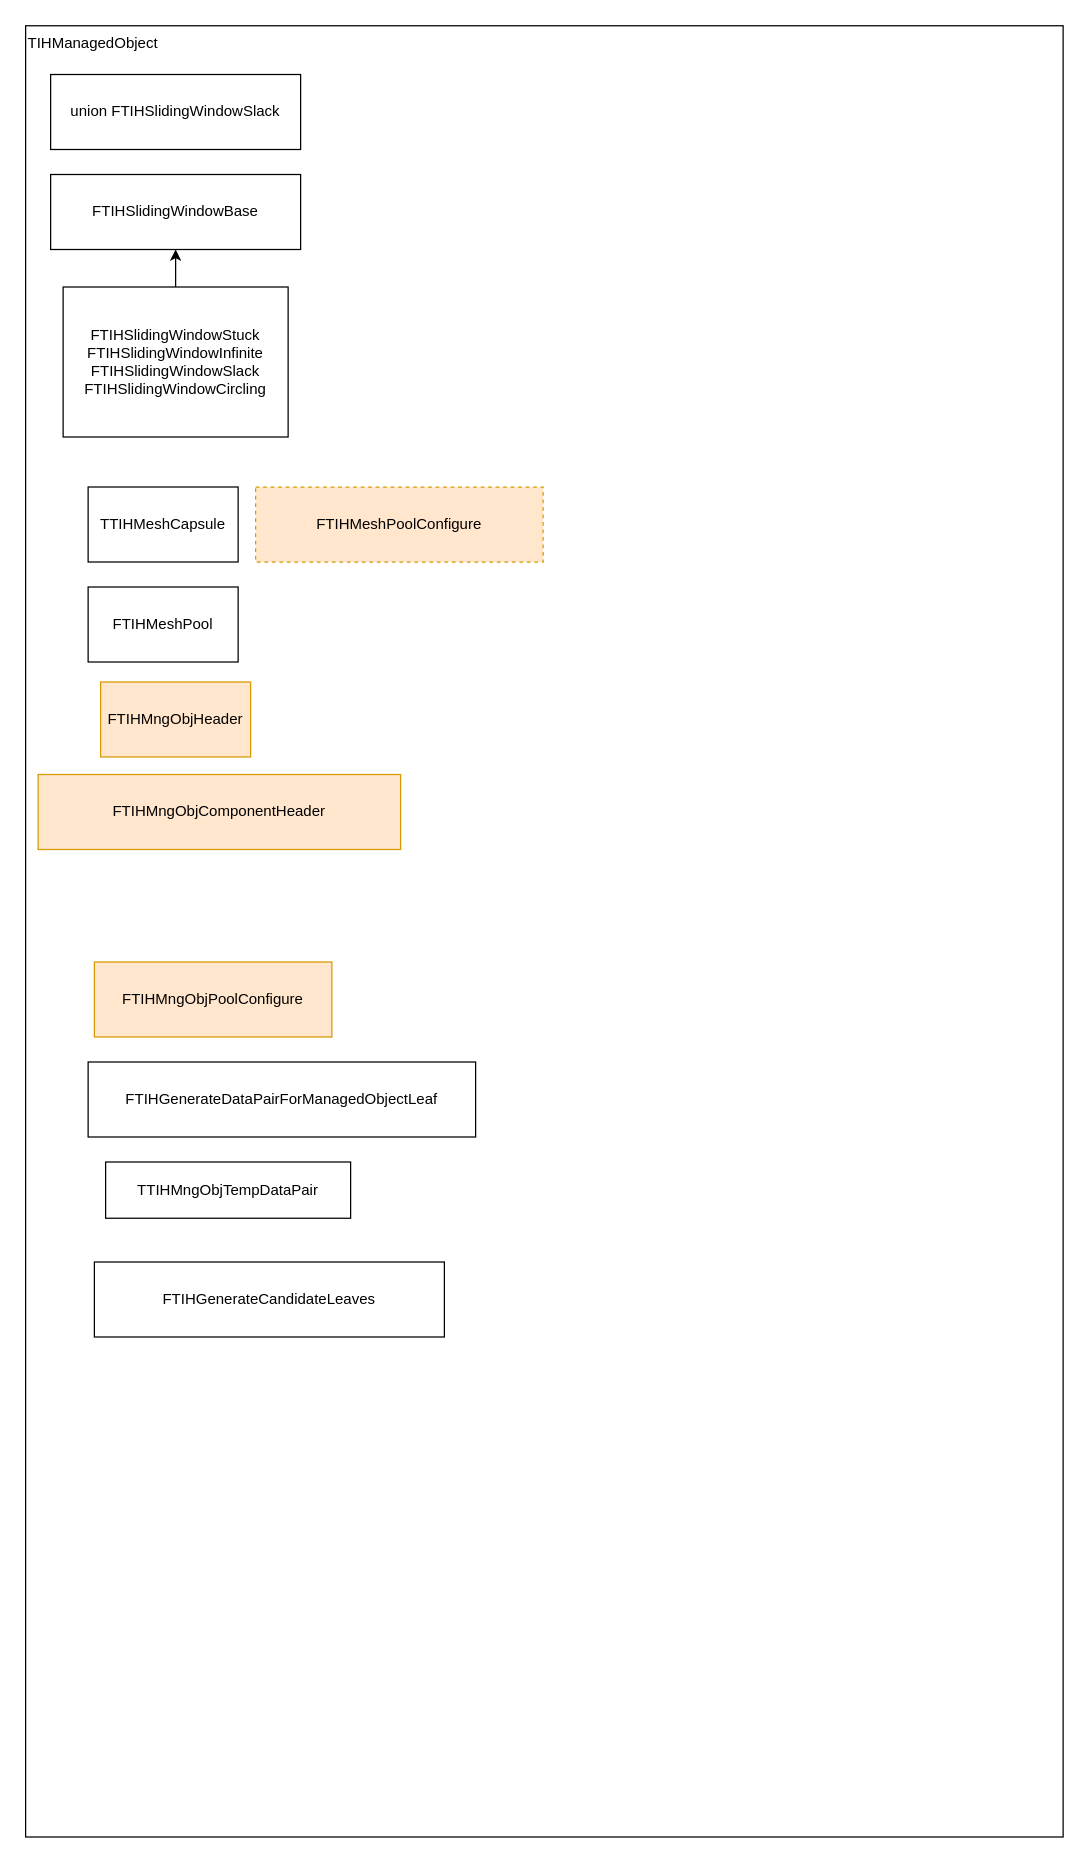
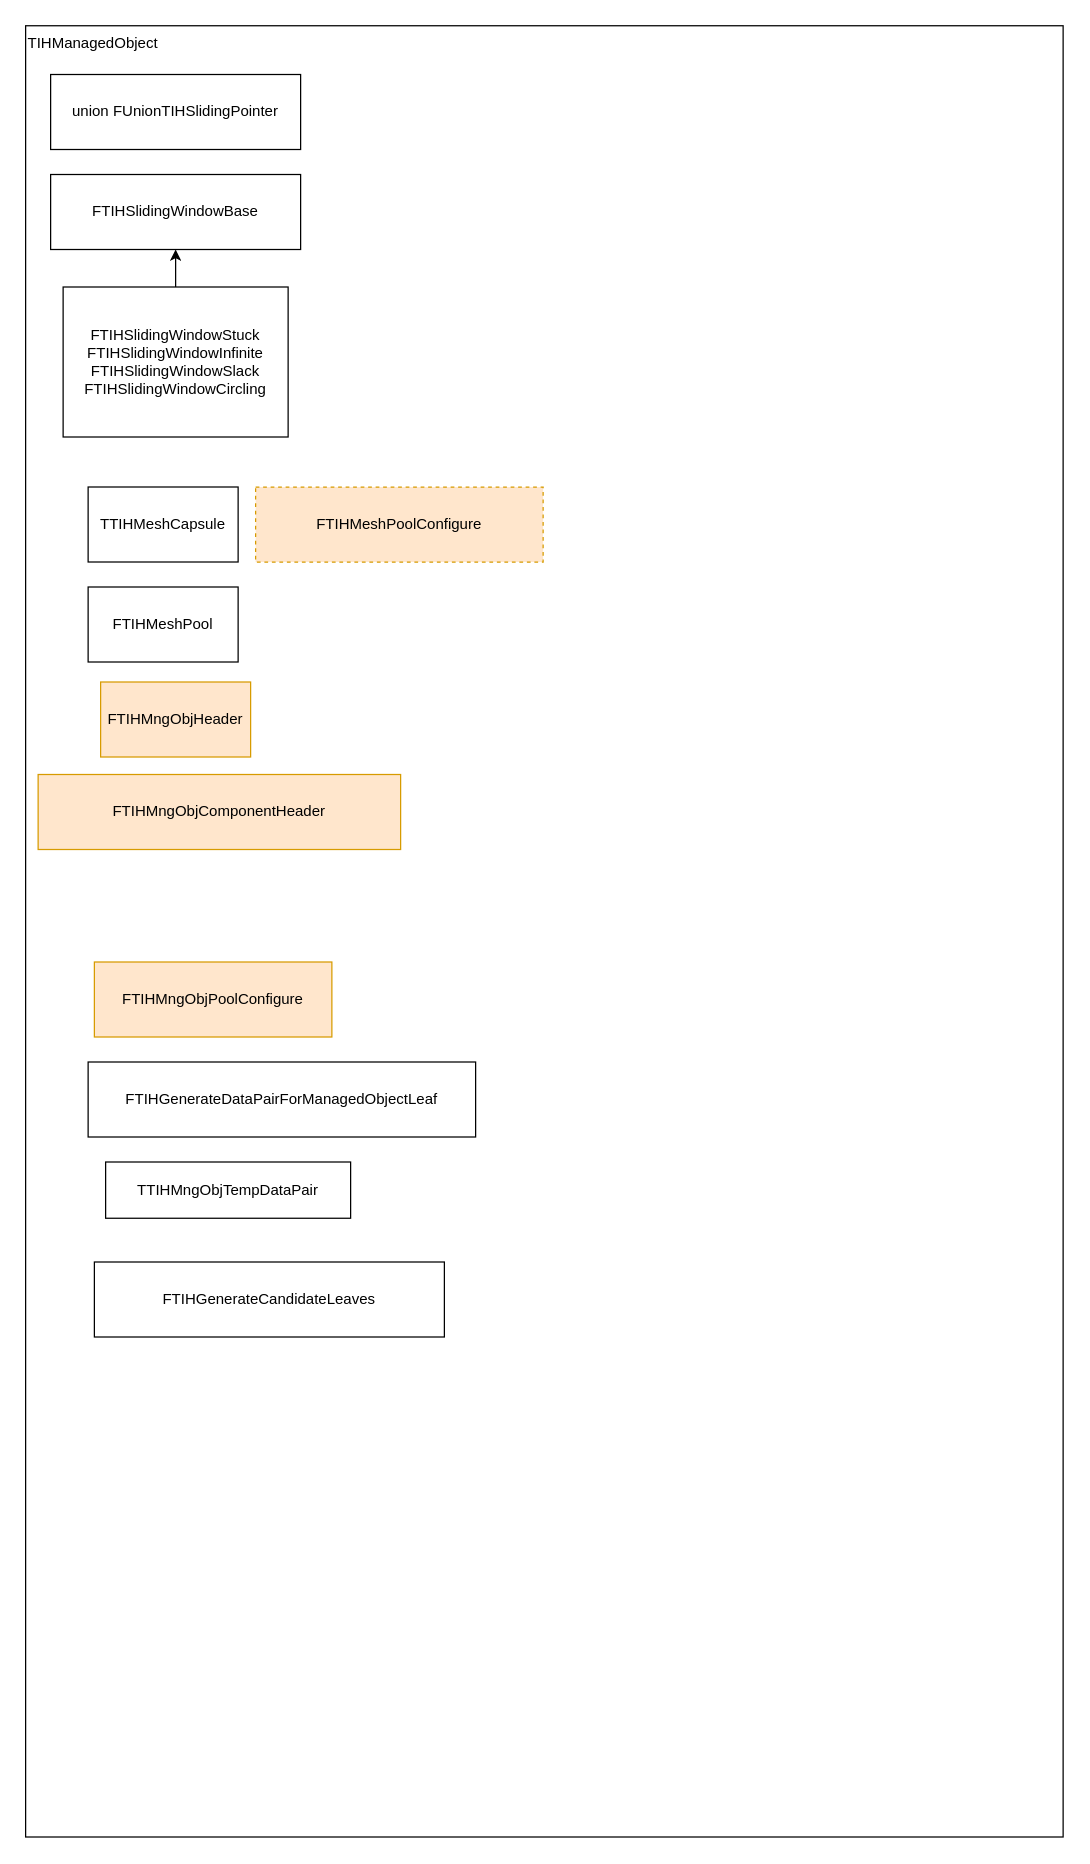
  <mxCell id="0" />
  <mxCell id="1" parent="0" />
  <mxCell id="2" value="TIHManagedObject" style="rounded=0;whiteSpace=wrap;html=1;align=left;verticalAlign=top;fillColor=none;" parent="1" vertex="1"><mxGeometry y="20" width="830" height="1449" as="geometry" x="20" /></mxCell>
- <mxCell id="3" value="union FTIHSlidingWindowSlack" style="rounded=0;whiteSpace=wrap;html=1;" parent="1" vertex="1"><mxGeometry x="40" y="59" width="200" height="60" as="geometry" /></mxCell>
+ <mxCell id="3" value="union FUnionTIHSlidingPointer" style="rounded=0;whiteSpace=wrap;html=1;" parent="1" vertex="1"><mxGeometry x="40" y="59" width="200" height="60" as="geometry" /></mxCell>
  <mxCell id="4" value="FTIHSlidingWindowBase" style="rounded=0;whiteSpace=wrap;html=1;" parent="1" vertex="1"><mxGeometry x="40" y="139" width="200" height="60" as="geometry" /></mxCell>
  <mxCell id="5" value="" style="edgeStyle=orthogonalEdgeStyle;rounded=0;orthogonalLoop=1;jettySize=auto;html=1;" parent="1" source="6" target="4" edge="1"><mxGeometry relative="1" as="geometry" /></mxCell>
  <mxCell id="6" value="FTIHSlidingWindowStuck&lt;br&gt;FTIHSlidingWindowInfinite&lt;br&gt;FTIHSlidingWindowSlack&lt;br&gt;FTIHSlidingWindowCircling" style="rounded=0;whiteSpace=wrap;html=1;" parent="1" vertex="1"><mxGeometry x="50" y="229" width="180" height="120" as="geometry" /></mxCell>
  <mxCell id="7" value="TTIHMeshCapsule" style="rounded=0;whiteSpace=wrap;html=1;" parent="1" vertex="1"><mxGeometry x="70" y="389" width="120" height="60" as="geometry" /></mxCell>
  <mxCell id="8" value="FTIHMeshPool" style="rounded=0;whiteSpace=wrap;html=1;" parent="1" vertex="1"><mxGeometry x="70" y="469" width="120" height="60" as="geometry" /></mxCell>
  <mxCell id="9" value="FTIHMeshPoolConfigure" style="rounded=0;whiteSpace=wrap;html=1;fillColor=#ffe6cc;strokeColor=#d79b00;dashed=1;" parent="1" vertex="1"><mxGeometry x="204" y="389" width="230" height="60" as="geometry" /></mxCell>
  <mxCell id="10" value="FTIHMngObjHeader" style="rounded=0;whiteSpace=wrap;html=1;fillColor=#ffe6cc;strokeColor=#d79b00;" parent="1" vertex="1"><mxGeometry x="80" y="545" width="120" height="60" as="geometry" /></mxCell>
  <mxCell id="11" value="FTIHMngObjComponentHeader" style="rounded=0;whiteSpace=wrap;html=1;fillColor=#ffe6cc;strokeColor=#d79b00;" parent="1" vertex="1"><mxGeometry x="30" y="619" width="290" height="60" as="geometry" /></mxCell>
  <mxCell id="12" value="FTIHMngObjPoolConfigure" style="rounded=0;whiteSpace=wrap;html=1;fillColor=#ffe6cc;strokeColor=#d79b00;" parent="1" vertex="1"><mxGeometry x="75" y="769" width="190" height="60" as="geometry" /></mxCell>
  <mxCell id="13" value="FTIHGenerateDataPairForManagedObjectLeaf" style="rounded=0;whiteSpace=wrap;html=1;" parent="1" vertex="1"><mxGeometry x="70" y="849" width="310" height="60" as="geometry" /></mxCell>
  <mxCell id="14" value="TTIHMngObjTempDataPair" style="rounded=0;whiteSpace=wrap;html=1;" parent="1" vertex="1"><mxGeometry x="84" y="929" width="196" height="45" as="geometry" /></mxCell>
  <mxCell id="15" value="FTIHGenerateCandidateLeaves" style="rounded=0;whiteSpace=wrap;html=1;" parent="1" vertex="1"><mxGeometry x="75" y="1009" width="280" height="60" as="geometry" /></mxCell>
